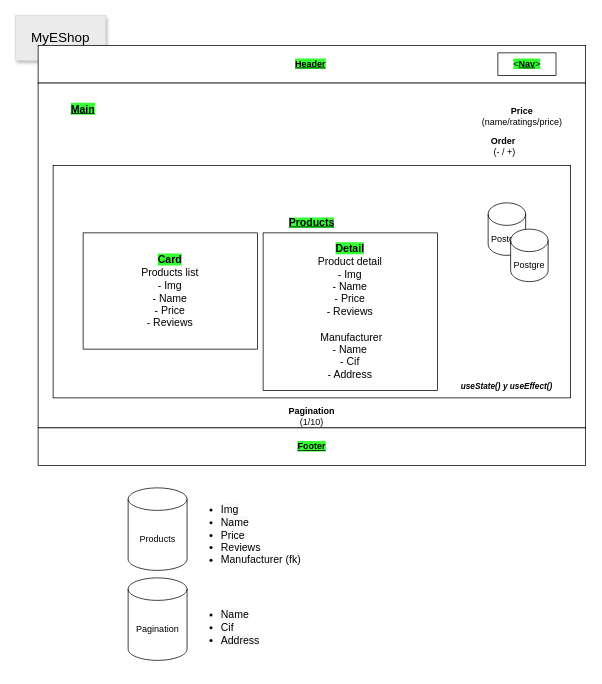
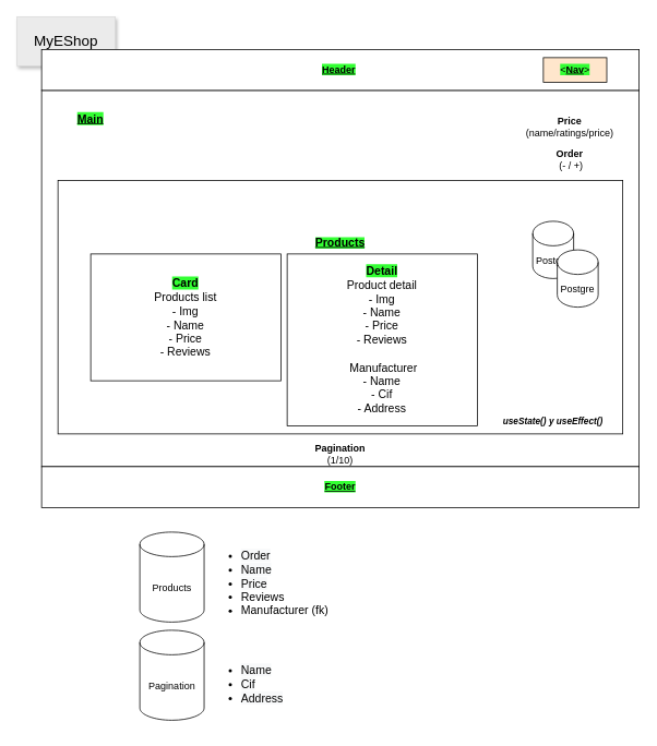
  <mxCell id="0" />
  <mxCell id="1" parent="0" />
  <mxCell id="2" value="&lt;font style=&quot;font-size: 18px&quot;&gt;MyEShop&lt;/font&gt;" style="rounded=0;whiteSpace=wrap;html=1;shadow=1;fillColor=#EBEBEB;strokeColor=#D9D9D9;" vertex="1" parent="1"><mxGeometry x="20" y="20" width="120" height="60" as="geometry" /></mxCell>
  <mxCell id="3" value="" style="rounded=0;whiteSpace=wrap;html=1;" vertex="1" parent="1"><mxGeometry x="50" y="110" width="730" height="460" as="geometry" /></mxCell>
  <mxCell id="4" value="&lt;span style=&quot;background-color: rgb(51 , 255 , 51)&quot;&gt;&lt;b&gt;&lt;u&gt;&lt;font style=&quot;font-size: 14px&quot;&gt;Products&lt;/font&gt;&lt;/u&gt;&lt;/b&gt;&lt;/span&gt;&lt;br&gt;&lt;br&gt;&lt;br&gt;&lt;br&gt;&lt;br&gt;&lt;br&gt;&lt;br&gt;&lt;br&gt;&lt;br&gt;&lt;br&gt;&lt;br&gt;&lt;br&gt;" style="rounded=0;whiteSpace=wrap;html=1;" vertex="1" parent="1"><mxGeometry x="70" y="220" width="690" height="310" as="geometry" /></mxCell>
  <mxCell id="5" value="&lt;font style=&quot;font-size: 14px&quot;&gt;&lt;font style=&quot;background-color: rgb(51 , 255 , 51)&quot;&gt;&lt;b&gt;Card&lt;br&gt;&lt;/b&gt;&lt;/font&gt;Products list&lt;br&gt;- Img&lt;br&gt;- Name&lt;br&gt;- Price&lt;br&gt;- Reviews&lt;/font&gt;" style="rounded=0;whiteSpace=wrap;html=1;" vertex="1" parent="1"><mxGeometry x="110" y="310" width="232.4" height="155" as="geometry" /></mxCell>
  <mxCell id="6" value="&lt;font style=&quot;font-size: 11px&quot;&gt;&lt;b&gt;&lt;i&gt;useState() y useEffect()&lt;/i&gt;&lt;/b&gt;&lt;/font&gt;" style="text;html=1;strokeColor=none;fillColor=none;align=center;verticalAlign=middle;whiteSpace=wrap;rounded=0;fontFamily=Helvetica;fontSize=10;" vertex="1" parent="1"><mxGeometry x="590" y="500" width="170" height="30" as="geometry" /></mxCell>
  <mxCell id="7" value="&lt;u&gt;&lt;b style=&quot;background-color: rgb(51 , 255 , 51)&quot;&gt;Footer&lt;/b&gt;&lt;/u&gt;" style="rounded=0;whiteSpace=wrap;html=1;" vertex="1" parent="1"><mxGeometry x="50" y="570" width="730" height="50" as="geometry" /></mxCell>
  <mxCell id="8" value="&lt;b&gt;&lt;u style=&quot;background-color: rgb(51 , 255 , 51)&quot;&gt;Header&lt;/u&gt;&lt;/b&gt;&amp;nbsp;" style="rounded=0;whiteSpace=wrap;html=1;" vertex="1" parent="1"><mxGeometry x="50" y="60" width="730" height="50" as="geometry" /></mxCell>
- <mxCell id="9" value="&lt;span style=&quot;background-color: rgb(51 , 255 , 51)&quot;&gt;&amp;lt;&lt;b&gt;&lt;u&gt;Nav&lt;/u&gt;&lt;/b&gt;&amp;gt;&lt;/span&gt;" style="rounded=0;whiteSpace=wrap;html=1;" vertex="1" parent="1"><mxGeometry x="663" y="70" width="77.5" height="30" as="geometry" /></mxCell>
+ <mxCell id="9" value="&lt;span style=&quot;background-color: rgb(51 , 255 , 51)&quot;&gt;&amp;lt;&lt;b&gt;&lt;u&gt;Nav&lt;/u&gt;&lt;/b&gt;&amp;gt;&lt;/span&gt;" style="rounded=0;whiteSpace=wrap;html=1;fillColor=#ffe6cc;" vertex="1" parent="1"><mxGeometry x="663" y="70" width="77.5" height="30" as="geometry" /></mxCell>
  <mxCell id="10" value="&lt;b&gt;&lt;u&gt;&lt;font style=&quot;font-size: 14px ; background-color: rgb(51 , 255 , 51)&quot;&gt;Main&lt;/font&gt;&lt;/u&gt;&lt;/b&gt;" style="text;html=1;strokeColor=none;fillColor=none;align=center;verticalAlign=middle;whiteSpace=wrap;rounded=0;" vertex="1" parent="1"><mxGeometry x="80" y="130" width="60" height="30" as="geometry" /></mxCell>
  <mxCell id="11" value="&lt;b&gt;Price&lt;/b&gt; (name/ratings/price)" style="text;html=1;strokeColor=none;fillColor=none;align=center;verticalAlign=middle;whiteSpace=wrap;rounded=0;" vertex="1" parent="1"><mxGeometry x="640" y="140" width="110.5" height="30" as="geometry" /></mxCell>
  <mxCell id="12" value="&lt;b&gt;Pagination&lt;/b&gt; (1/10)" style="text;html=1;strokeColor=none;fillColor=none;align=center;verticalAlign=middle;whiteSpace=wrap;rounded=0;" vertex="1" parent="1"><mxGeometry x="385" y="540" width="60" height="30" as="geometry" /></mxCell>
  <mxCell id="13" value="&lt;font style=&quot;font-size: 14px&quot;&gt;&lt;font style=&quot;background-color: rgb(51 , 255 , 51)&quot;&gt;&lt;b&gt;Detail&lt;br&gt;&lt;/b&gt;&lt;/font&gt;Product detail&lt;br&gt;- Img&lt;br&gt;- Name&lt;br&gt;- Price&lt;br&gt;- Reviews&lt;br&gt;&lt;span style=&quot;color: transparent&quot;&gt;nombre, un&lt;/span&gt;&lt;br&gt;&lt;/font&gt;&lt;div&gt;&lt;span dir=&quot;ltr&quot; style=&quot;box-sizing: inherit ; color: transparent ; position: absolute ; cursor: text ; transform-origin: 0px 0px ; left: 472.81px ; top: 393.929px&quot;&gt; &lt;/span&gt;&lt;span dir=&quot;ltr&quot; style=&quot;box-sizing: inherit ; color: transparent ; position: absolute ; cursor: text ; transform-origin: 0px 0px ; left: 477.384px ; top: 393.929px ; transform: scalex(0.997)&quot;&gt;&lt;font style=&quot;font-size: 14px&quot;&gt;Cn&lt;/font&gt;&lt;/span&gt;&lt;/div&gt;&lt;div&gt;&lt;font style=&quot;font-size: 14px&quot;&gt;&amp;nbsp;Manufacturer&lt;/font&gt;&lt;/div&gt;&lt;div&gt;&lt;font style=&quot;font-size: 14px&quot;&gt;- Name&lt;/font&gt;&lt;/div&gt;&lt;div&gt;&lt;span style=&quot;font-size: 14px&quot;&gt;- Cif&lt;/span&gt;&lt;/div&gt;&lt;div&gt;&lt;font style=&quot;font-size: 14px&quot;&gt;- Address&lt;/font&gt;&lt;/div&gt;" style="rounded=0;whiteSpace=wrap;html=1;" vertex="1" parent="1"><mxGeometry x="350" y="310" width="232.4" height="210" as="geometry" /></mxCell>
- <mxCell id="14" value="&lt;b&gt;Order&lt;br&gt;&lt;/b&gt;&amp;nbsp;(- / +)" style="text;html=1;strokeColor=none;fillColor=none;align=center;verticalAlign=middle;whiteSpace=wrap;rounded=0;" vertex="1" parent="1"><mxGeometry x="615" y="180" width="110.5" height="30" as="geometry" /></mxCell>
+ <mxCell id="14" value="&lt;b&gt;Order&lt;br&gt;&lt;/b&gt;&amp;nbsp;(- / +)" style="text;html=1;strokeColor=none;fillColor=none;align=center;verticalAlign=middle;whiteSpace=wrap;rounded=0;" vertex="1" parent="1"><mxGeometry x="640" y="180" width="110.5" height="30" as="geometry" /></mxCell>
  <mxCell id="15" value="Postgre" style="shape=cylinder3;whiteSpace=wrap;html=1;boundedLbl=1;backgroundOutline=1;size=15;" vertex="1" parent="1"><mxGeometry x="650" y="270" width="50" height="70" as="geometry" /></mxCell>
  <mxCell id="16" value="Postgre" style="shape=cylinder3;whiteSpace=wrap;html=1;boundedLbl=1;backgroundOutline=1;size=15;" vertex="1" parent="1"><mxGeometry x="680" y="305" width="50" height="70" as="geometry" /></mxCell>
  <mxCell id="17" value="Products" style="shape=cylinder3;whiteSpace=wrap;html=1;boundedLbl=1;backgroundOutline=1;size=15;" vertex="1" parent="1"><mxGeometry x="170" y="650" width="78.57" height="110" as="geometry" /></mxCell>
  <mxCell id="18" value="Pagination" style="shape=cylinder3;whiteSpace=wrap;html=1;boundedLbl=1;backgroundOutline=1;size=15;" vertex="1" parent="1"><mxGeometry x="170" y="770" width="78.57" height="110" as="geometry" /></mxCell>
- <mxCell id="19" value="&lt;ul&gt;&lt;li&gt;&lt;span style=&quot;color: rgb(0 , 0 , 0) ; font-family: &amp;#34;helvetica&amp;#34; ; font-size: 14px ; font-style: normal ; font-weight: 400 ; letter-spacing: normal ; text-align: center ; text-indent: 0px ; text-transform: none ; word-spacing: 0px ; background-color: rgb(248 , 249 , 250) ; display: inline ; float: none&quot;&gt;Img&lt;/span&gt;&lt;/li&gt;&lt;li&gt;&lt;span style=&quot;color: rgb(0 , 0 , 0) ; font-family: &amp;#34;helvetica&amp;#34; ; font-size: 14px ; font-style: normal ; font-weight: 400 ; letter-spacing: normal ; text-align: center ; text-indent: 0px ; text-transform: none ; word-spacing: 0px ; background-color: rgb(248 , 249 , 250) ; display: inline ; float: none&quot;&gt;Name&lt;/span&gt;&lt;/li&gt;&lt;li&gt;&lt;span style=&quot;color: rgb(0 , 0 , 0) ; font-family: &amp;#34;helvetica&amp;#34; ; font-size: 14px ; font-style: normal ; font-weight: 400 ; letter-spacing: normal ; text-align: center ; text-indent: 0px ; text-transform: none ; word-spacing: 0px ; background-color: rgb(248 , 249 , 250) ; display: inline ; float: none&quot;&gt;Price&lt;/span&gt;&lt;/li&gt;&lt;li&gt;Reviews&lt;/li&gt;&lt;li&gt;Manufacturer (fk)&lt;/li&gt;&lt;/ul&gt;" style="text;whiteSpace=wrap;html=1;fontSize=14;fontFamily=Helvetica;" vertex="1" parent="1"><mxGeometry x="252.4" y="650" width="177.6" height="100" as="geometry" /></mxCell>
+ <mxCell id="19" value="&lt;ul&gt;&lt;li&gt;&lt;span style=&quot;color: rgb(0 , 0 , 0) ; font-family: &amp;#34;helvetica&amp;#34; ; font-size: 14px ; font-style: normal ; font-weight: 400 ; letter-spacing: normal ; text-align: center ; text-indent: 0px ; text-transform: none ; word-spacing: 0px ; background-color: rgb(248 , 249 , 250) ; display: inline ; float: none&quot;&gt;Order&lt;/span&gt;&lt;/li&gt;&lt;li&gt;&lt;span style=&quot;color: rgb(0 , 0 , 0) ; font-family: &amp;#34;helvetica&amp;#34; ; font-size: 14px ; font-style: normal ; font-weight: 400 ; letter-spacing: normal ; text-align: center ; text-indent: 0px ; text-transform: none ; word-spacing: 0px ; background-color: rgb(248 , 249 , 250) ; display: inline ; float: none&quot;&gt;Name&lt;/span&gt;&lt;/li&gt;&lt;li&gt;&lt;span style=&quot;color: rgb(0 , 0 , 0) ; font-family: &amp;#34;helvetica&amp;#34; ; font-size: 14px ; font-style: normal ; font-weight: 400 ; letter-spacing: normal ; text-align: center ; text-indent: 0px ; text-transform: none ; word-spacing: 0px ; background-color: rgb(248 , 249 , 250) ; display: inline ; float: none&quot;&gt;Price&lt;/span&gt;&lt;/li&gt;&lt;li&gt;Reviews&lt;/li&gt;&lt;li&gt;Manufacturer (fk)&lt;/li&gt;&lt;/ul&gt;" style="text;whiteSpace=wrap;html=1;fontSize=14;fontFamily=Helvetica;" vertex="1" parent="1"><mxGeometry x="252.4" y="650" width="177.6" height="100" as="geometry" /></mxCell>
  <mxCell id="20" value="&lt;ul&gt;&lt;li&gt;&lt;span style=&quot;color: rgb(0 , 0 , 0) ; font-family: &amp;#34;helvetica&amp;#34; ; font-size: 14px ; font-style: normal ; font-weight: 400 ; letter-spacing: normal ; text-align: center ; text-indent: 0px ; text-transform: none ; word-spacing: 0px ; background-color: rgb(248 , 249 , 250) ; display: inline ; float: none&quot;&gt;Name&lt;/span&gt;&lt;/li&gt;&lt;li&gt;&lt;span style=&quot;color: rgb(0 , 0 , 0) ; font-family: &amp;#34;helvetica&amp;#34; ; font-size: 14px ; font-style: normal ; font-weight: 400 ; letter-spacing: normal ; text-align: center ; text-indent: 0px ; text-transform: none ; word-spacing: 0px ; background-color: rgb(248 , 249 , 250) ; display: inline ; float: none&quot;&gt;Cif&lt;/span&gt;&lt;/li&gt;&lt;li&gt;&lt;span style=&quot;color: rgb(0 , 0 , 0) ; font-family: &amp;#34;helvetica&amp;#34; ; font-size: 14px ; font-style: normal ; font-weight: 400 ; letter-spacing: normal ; text-align: center ; text-indent: 0px ; text-transform: none ; word-spacing: 0px ; background-color: rgb(248 , 249 , 250) ; display: inline ; float: none&quot;&gt;Address&lt;/span&gt;&lt;/li&gt;&lt;/ul&gt;" style="text;whiteSpace=wrap;html=1;fontSize=14;fontFamily=Helvetica;" vertex="1" parent="1"><mxGeometry x="252.4" y="790" width="90" height="100" as="geometry" /></mxCell>
